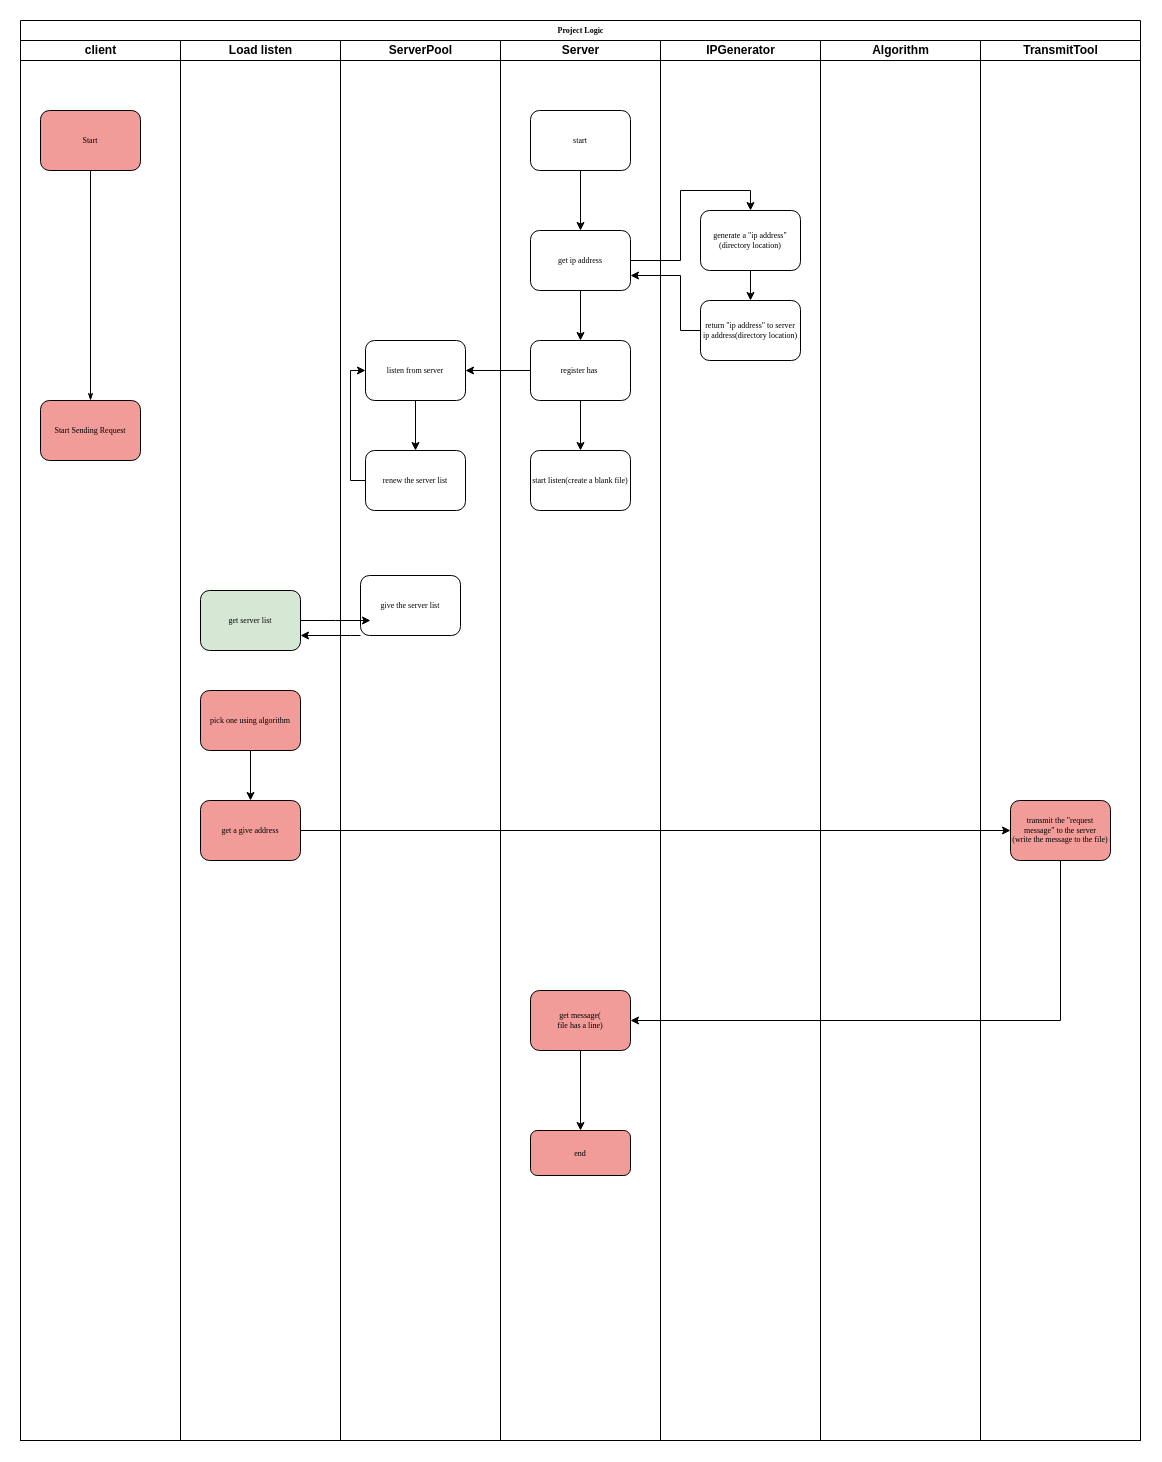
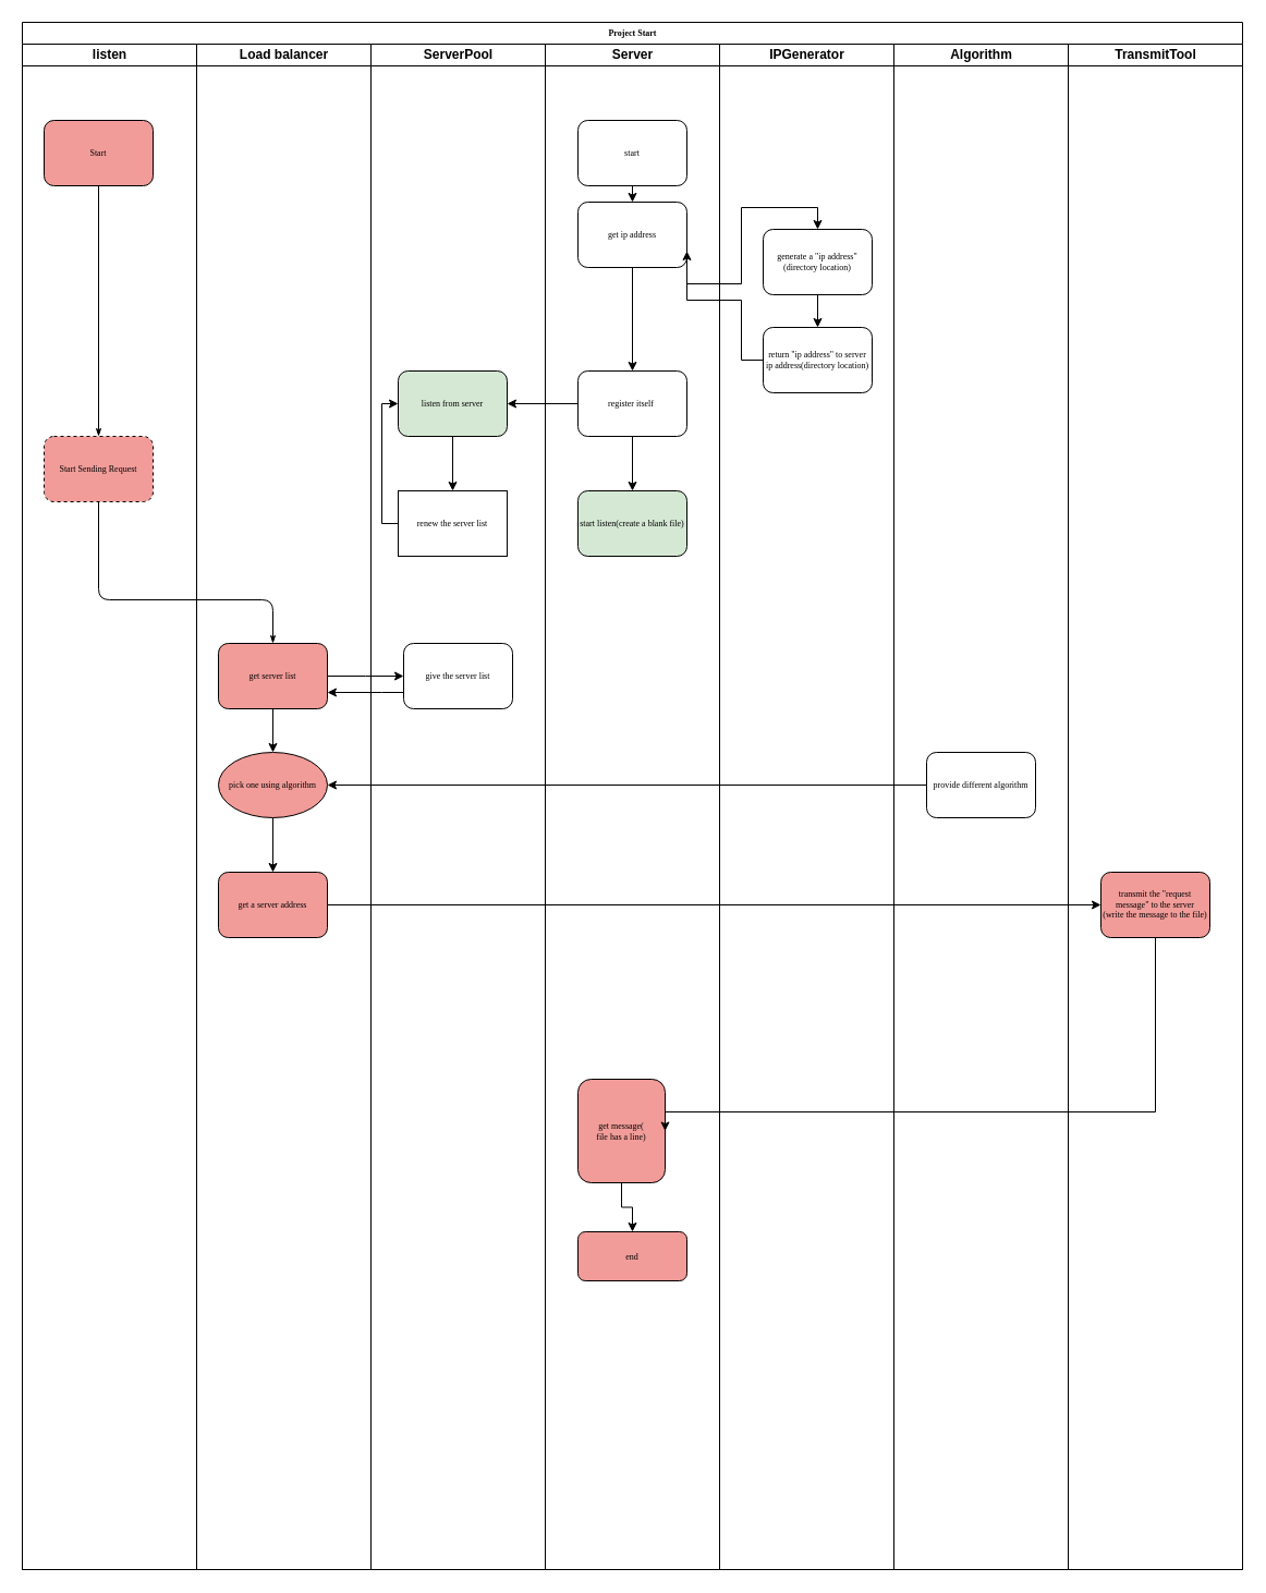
  <mxCell id="0" />
  <mxCell id="1" parent="0" />
- <mxCell id="2" value="Project Logic" style="swimlane;html=1;childLayout=stackLayout;startSize=20;rounded=0;shadow=0;labelBackgroundColor=none;strokeWidth=1;fontFamily=Verdana;fontSize=8;align=center;" parent="1" vertex="1"><mxGeometry x="20" y="20" width="1120" height="1420" as="geometry" /></mxCell>
- <mxCell id="3" value="client" style="swimlane;html=1;startSize=20;" parent="2" vertex="1"><mxGeometry y="20" width="160" height="1400" as="geometry" /></mxCell>
- <mxCell id="4" value="Start Sending Request" style="rounded=1;whiteSpace=wrap;html=1;shadow=0;labelBackgroundColor=none;strokeWidth=1;fontFamily=Verdana;fontSize=8;align=center;fillColor=#F19C99;" parent="3" vertex="1"><mxGeometry x="20" y="360" width="100" height="60" as="geometry" /></mxCell>
+ <mxCell id="2" value="Project Start" style="swimlane;html=1;childLayout=stackLayout;startSize=20;rounded=0;shadow=0;labelBackgroundColor=none;strokeWidth=1;fontFamily=Verdana;fontSize=8;align=center;" parent="1" vertex="1"><mxGeometry x="20" y="20" width="1120" height="1420" as="geometry" /></mxCell>
+ <mxCell id="3" value="listen" style="swimlane;html=1;startSize=20;" parent="2" vertex="1"><mxGeometry y="20" width="160" height="1400" as="geometry" /></mxCell>
+ <mxCell id="4" value="Start Sending Request" style="rounded=1;whiteSpace=wrap;html=1;shadow=0;labelBackgroundColor=none;strokeWidth=1;fontFamily=Verdana;fontSize=8;align=center;fillColor=#F19C99;dashed=1;" parent="3" vertex="1"><mxGeometry x="20" y="360" width="100" height="60" as="geometry" /></mxCell>
  <mxCell id="5" style="edgeStyle=orthogonalEdgeStyle;rounded=1;html=1;labelBackgroundColor=none;startArrow=none;startFill=0;startSize=5;endArrow=classicThin;endFill=1;endSize=5;jettySize=auto;orthogonalLoop=1;strokeWidth=1;fontFamily=Verdana;fontSize=8" edge="1" parent="3" source="6" target="4"><mxGeometry relative="1" as="geometry" /></mxCell>
  <mxCell id="6" value="Start" style="rounded=1;whiteSpace=wrap;html=1;shadow=0;labelBackgroundColor=none;strokeWidth=1;fontFamily=Verdana;fontSize=8;align=center;fillColor=#F19C99;" vertex="1" parent="3"><mxGeometry x="20" y="70" width="100" height="60" as="geometry" /></mxCell>
- <mxCell id="8" value="Load listen" style="swimlane;html=1;startSize=20;" parent="2" vertex="1"><mxGeometry x="160" y="20" width="160" height="1400" as="geometry" /></mxCell>
- <mxCell id="9" value="get server list" style="rounded=1;whiteSpace=wrap;html=1;shadow=0;labelBackgroundColor=none;strokeWidth=1;fontFamily=Verdana;fontSize=8;align=center;fillColor=#d5e8d4;" parent="8" vertex="1"><mxGeometry x="20" y="550" width="100" height="60" as="geometry" /></mxCell>
- <mxCell id="10" value="pick one using algorithm" style="rounded=1;whiteSpace=wrap;html=1;shadow=0;labelBackgroundColor=none;strokeWidth=1;fontFamily=Verdana;fontSize=8;align=center;fillColor=#F19C99;" vertex="1" parent="8"><mxGeometry x="20" y="650" width="100" height="60" as="geometry" /></mxCell>
- <mxCell id="12" value="get a give address" style="rounded=1;whiteSpace=wrap;html=1;shadow=0;labelBackgroundColor=none;strokeWidth=1;fontFamily=Verdana;fontSize=8;align=center;fillColor=#F19C99;" vertex="1" parent="8"><mxGeometry x="20" y="760" width="100" height="60" as="geometry" /></mxCell>
+ <mxCell id="7" style="edgeStyle=orthogonalEdgeStyle;rounded=1;html=1;labelBackgroundColor=none;startArrow=none;startFill=0;startSize=5;endArrow=classicThin;endFill=1;endSize=5;jettySize=auto;orthogonalLoop=1;strokeWidth=1;fontFamily=Verdana;fontSize=8" parent="2" source="4" target="9" edge="1"><mxGeometry relative="1" as="geometry"><Array as="points"><mxPoint x="70" y="530" /><mxPoint x="230" y="530" /></Array></mxGeometry></mxCell>
+ <mxCell id="8" value="Load balancer" style="swimlane;html=1;startSize=20;" parent="2" vertex="1"><mxGeometry x="160" y="20" width="160" height="1400" as="geometry" /></mxCell>
+ <mxCell id="9" value="get server list" style="rounded=1;whiteSpace=wrap;html=1;shadow=0;labelBackgroundColor=none;strokeWidth=1;fontFamily=Verdana;fontSize=8;align=center;fillColor=#F19C99;" parent="8" vertex="1"><mxGeometry x="20" y="550" width="100" height="60" as="geometry" /></mxCell>
+ <mxCell id="10" value="pick one using algorithm" style="ellipse;whiteSpace=wrap;html=1;shadow=0;labelBackgroundColor=none;strokeWidth=1;fontFamily=Verdana;fontSize=8;align=center;fillColor=#F19C99;" vertex="1" parent="8"><mxGeometry x="20" y="650" width="100" height="60" as="geometry" /></mxCell>
+ <mxCell id="11" style="edgeStyle=orthogonalEdgeStyle;rounded=0;orthogonalLoop=1;jettySize=auto;html=1;entryX=0.5;entryY=0;entryDx=0;entryDy=0;" edge="1" parent="8" source="9" target="10"><mxGeometry relative="1" as="geometry"><mxPoint x="70" y="640" as="targetPoint" /></mxGeometry></mxCell>
+ <mxCell id="12" value="get a server address" style="rounded=1;whiteSpace=wrap;html=1;shadow=0;labelBackgroundColor=none;strokeWidth=1;fontFamily=Verdana;fontSize=8;align=center;fillColor=#F19C99;" vertex="1" parent="8"><mxGeometry x="20" y="760" width="100" height="60" as="geometry" /></mxCell>
  <mxCell id="13" style="edgeStyle=orthogonalEdgeStyle;rounded=0;orthogonalLoop=1;jettySize=auto;html=1;entryX=0.5;entryY=0;entryDx=0;entryDy=0;" edge="1" parent="8" source="10" target="12"><mxGeometry relative="1" as="geometry"><mxPoint x="70" y="750" as="targetPoint" /></mxGeometry></mxCell>
  <mxCell id="14" value="ServerPool" style="swimlane;html=1;startSize=20;" parent="2" vertex="1"><mxGeometry x="320" y="20" width="160" height="1400" as="geometry" /></mxCell>
  <mxCell id="15" style="edgeStyle=orthogonalEdgeStyle;rounded=0;orthogonalLoop=1;jettySize=auto;html=1;" edge="1" parent="14" source="16" target="18"><mxGeometry relative="1" as="geometry" /></mxCell>
- <mxCell id="16" value="listen from server" style="rounded=1;whiteSpace=wrap;html=1;shadow=0;labelBackgroundColor=none;strokeWidth=1;fontFamily=Verdana;fontSize=8;align=center;" vertex="1" parent="14"><mxGeometry x="25" y="300" width="100" height="60" as="geometry" /></mxCell>
+ <mxCell id="16" value="listen from server" style="rounded=1;whiteSpace=wrap;html=1;shadow=0;labelBackgroundColor=none;strokeWidth=1;fontFamily=Verdana;fontSize=8;align=center;fillColor=#d5e8d4;" vertex="1" parent="14"><mxGeometry x="25" y="300" width="100" height="60" as="geometry" /></mxCell>
  <mxCell id="17" style="edgeStyle=orthogonalEdgeStyle;rounded=0;orthogonalLoop=1;jettySize=auto;html=1;entryX=0;entryY=0.5;entryDx=0;entryDy=0;" edge="1" parent="14" source="18" target="16"><mxGeometry relative="1" as="geometry"><Array as="points"><mxPoint x="10" y="440" /><mxPoint x="10" y="330" /></Array></mxGeometry></mxCell>
- <mxCell id="18" value="renew the server list" style="rounded=1;whiteSpace=wrap;html=1;shadow=0;labelBackgroundColor=none;strokeWidth=1;fontFamily=Verdana;fontSize=8;align=center;" vertex="1" parent="14"><mxGeometry x="25" y="410" width="100" height="60" as="geometry" /></mxCell>
- <mxCell id="19" value="give the server list" style="rounded=1;whiteSpace=wrap;html=1;shadow=0;labelBackgroundColor=none;strokeWidth=1;fontFamily=Verdana;fontSize=8;align=center;" vertex="1" parent="14"><mxGeometry x="20" y="535" width="100" height="60" as="geometry" /></mxCell>
+ <mxCell id="18" value="renew the server list" style="whiteSpace=wrap;html=1;shadow=0;labelBackgroundColor=none;strokeWidth=1;fontFamily=Verdana;fontSize=8;align=center;rounded=0;" vertex="1" parent="14"><mxGeometry x="25" y="410" width="100" height="60" as="geometry" /></mxCell>
+ <mxCell id="19" value="give the server list" style="rounded=1;whiteSpace=wrap;html=1;shadow=0;labelBackgroundColor=none;strokeWidth=1;fontFamily=Verdana;fontSize=8;align=center;" vertex="1" parent="14"><mxGeometry x="30" y="550" width="100" height="60" as="geometry" /></mxCell>
  <mxCell id="20" value="Server" style="swimlane;html=1;startSize=20;" parent="2" vertex="1"><mxGeometry x="480" y="20" width="160" height="1400" as="geometry" /></mxCell>
  <mxCell id="21" style="edgeStyle=orthogonalEdgeStyle;rounded=0;orthogonalLoop=1;jettySize=auto;html=1;exitX=0.5;exitY=1;exitDx=0;exitDy=0;entryX=0.5;entryY=0;entryDx=0;entryDy=0;" edge="1" parent="20" source="22" target="24"><mxGeometry relative="1" as="geometry"><mxPoint x="80" y="150" as="targetPoint" /></mxGeometry></mxCell>
  <mxCell id="22" value="start" style="rounded=1;whiteSpace=wrap;html=1;shadow=0;labelBackgroundColor=none;strokeWidth=1;fontFamily=Verdana;fontSize=8;align=center;" parent="20" vertex="1"><mxGeometry x="30" y="70" width="100" height="60" as="geometry" /></mxCell>
  <mxCell id="23" style="edgeStyle=orthogonalEdgeStyle;rounded=0;orthogonalLoop=1;jettySize=auto;html=1;entryX=0.5;entryY=0;entryDx=0;entryDy=0;" edge="1" parent="20" source="24" target="26"><mxGeometry relative="1" as="geometry" /></mxCell>
- <mxCell id="24" value="get ip address" style="rounded=1;whiteSpace=wrap;html=1;shadow=0;labelBackgroundColor=none;strokeWidth=1;fontFamily=Verdana;fontSize=8;align=center;" vertex="1" parent="20"><mxGeometry x="30" y="190" width="100" height="60" as="geometry" /></mxCell>
+ <mxCell id="24" value="get ip address" style="rounded=1;whiteSpace=wrap;html=1;shadow=0;labelBackgroundColor=none;strokeWidth=1;fontFamily=Verdana;fontSize=8;align=center;" vertex="1" parent="20"><mxGeometry x="30" y="145" width="100" height="60" as="geometry" /></mxCell>
  <mxCell id="25" style="edgeStyle=orthogonalEdgeStyle;rounded=0;orthogonalLoop=1;jettySize=auto;html=1;" edge="1" parent="20" source="26" target="27"><mxGeometry relative="1" as="geometry" /></mxCell>
- <mxCell id="26" value="register has&amp;nbsp;" style="rounded=1;whiteSpace=wrap;html=1;shadow=0;labelBackgroundColor=none;strokeWidth=1;fontFamily=Verdana;fontSize=8;align=center;" vertex="1" parent="20"><mxGeometry x="30" y="300" width="100" height="60" as="geometry" /></mxCell>
- <mxCell id="27" value="start listen(create a blank file)" style="rounded=1;whiteSpace=wrap;html=1;shadow=0;labelBackgroundColor=none;strokeWidth=1;fontFamily=Verdana;fontSize=8;align=center;" vertex="1" parent="20"><mxGeometry x="30" y="410" width="100" height="60" as="geometry" /></mxCell>
- <mxCell id="28" value="get message(&lt;br&gt;file has a line)" style="rounded=1;whiteSpace=wrap;html=1;shadow=0;labelBackgroundColor=none;strokeWidth=1;fontFamily=Verdana;fontSize=8;align=center;fillColor=#F19C99;" vertex="1" parent="20"><mxGeometry x="30" y="950" width="100" height="60" as="geometry" /></mxCell>
+ <mxCell id="26" value="register itself&amp;nbsp;" style="rounded=1;whiteSpace=wrap;html=1;shadow=0;labelBackgroundColor=none;strokeWidth=1;fontFamily=Verdana;fontSize=8;align=center;" vertex="1" parent="20"><mxGeometry x="30" y="300" width="100" height="60" as="geometry" /></mxCell>
+ <mxCell id="27" value="start listen(create a blank file)" style="rounded=1;whiteSpace=wrap;html=1;shadow=0;labelBackgroundColor=none;strokeWidth=1;fontFamily=Verdana;fontSize=8;align=center;fillColor=#d5e8d4;" vertex="1" parent="20"><mxGeometry x="30" y="410" width="100" height="60" as="geometry" /></mxCell>
+ <mxCell id="28" value="get message(&lt;br&gt;file has a line)" style="rounded=1;whiteSpace=wrap;html=1;shadow=0;labelBackgroundColor=none;strokeWidth=1;fontFamily=Verdana;fontSize=8;align=center;fillColor=#F19C99;" vertex="1" parent="20"><mxGeometry x="30" y="950" width="80" height="95" as="geometry" /></mxCell>
  <mxCell id="29" value="end" style="rounded=1;whiteSpace=wrap;html=1;shadow=0;labelBackgroundColor=none;strokeWidth=1;fontFamily=Verdana;fontSize=8;align=center;fillColor=#F19C99;" vertex="1" parent="20"><mxGeometry x="30" y="1090" width="100" height="45" as="geometry" /></mxCell>
  <mxCell id="30" style="edgeStyle=orthogonalEdgeStyle;rounded=0;orthogonalLoop=1;jettySize=auto;html=1;" edge="1" parent="20" source="28" target="29"><mxGeometry relative="1" as="geometry"><mxPoint x="80" y="1090" as="targetPoint" /></mxGeometry></mxCell>
  <mxCell id="31" value="IPGenerator" style="swimlane;html=1;startSize=20;" parent="2" vertex="1"><mxGeometry x="640" y="20" width="160" height="1400" as="geometry" /></mxCell>
  <mxCell id="32" value="return &quot;ip address&quot; to server&lt;br&gt;ip address(directory location)" style="rounded=1;whiteSpace=wrap;html=1;shadow=0;labelBackgroundColor=none;strokeWidth=1;fontFamily=Verdana;fontSize=8;align=center;" vertex="1" parent="31"><mxGeometry x="40" y="260" width="100" height="60" as="geometry" /></mxCell>
  <mxCell id="33" style="edgeStyle=orthogonalEdgeStyle;rounded=0;orthogonalLoop=1;jettySize=auto;html=1;entryX=0.5;entryY=0;entryDx=0;entryDy=0;" edge="1" parent="31" source="34" target="32"><mxGeometry relative="1" as="geometry" /></mxCell>
  <mxCell id="34" value="generate a &quot;ip address&quot;(directory location)" style="rounded=1;whiteSpace=wrap;html=1;shadow=0;labelBackgroundColor=none;strokeWidth=1;fontFamily=Verdana;fontSize=8;align=center;" vertex="1" parent="31"><mxGeometry x="40" y="170" width="100" height="60" as="geometry" /></mxCell>
  <mxCell id="35" style="edgeStyle=orthogonalEdgeStyle;rounded=0;orthogonalLoop=1;jettySize=auto;html=1;entryX=1;entryY=0.5;entryDx=0;entryDy=0;" edge="1" parent="2" source="26" target="16"><mxGeometry relative="1" as="geometry" /></mxCell>
  <mxCell id="36" style="edgeStyle=orthogonalEdgeStyle;rounded=0;orthogonalLoop=1;jettySize=auto;html=1;exitX=1;exitY=0.5;exitDx=0;exitDy=0;entryX=0;entryY=0.5;entryDx=0;entryDy=0;" edge="1" parent="2" source="9"><mxGeometry relative="1" as="geometry"><mxPoint x="350" y="600" as="targetPoint" /></mxGeometry></mxCell>
  <mxCell id="37" value="Algorithm" style="swimlane;html=1;startSize=20;" parent="2" vertex="1"><mxGeometry x="800" y="20" width="160" height="1400" as="geometry"><mxRectangle x="800" y="20" width="40" height="1120" as="alternateBounds" /></mxGeometry></mxCell>
+ <mxCell id="38" value="provide different algorithm" style="rounded=1;whiteSpace=wrap;html=1;shadow=0;labelBackgroundColor=none;strokeWidth=1;fontFamily=Verdana;fontSize=8;align=center;" vertex="1" parent="37"><mxGeometry x="30" y="650" width="100" height="60" as="geometry" /></mxCell>
+ <mxCell id="39" style="edgeStyle=orthogonalEdgeStyle;rounded=0;orthogonalLoop=1;jettySize=auto;html=1;entryX=1;entryY=0.5;entryDx=0;entryDy=0;" edge="1" parent="2" source="38" target="10"><mxGeometry relative="1" as="geometry" /></mxCell>
  <mxCell id="40" style="edgeStyle=orthogonalEdgeStyle;rounded=0;orthogonalLoop=1;jettySize=auto;html=1;entryX=1;entryY=0.75;entryDx=0;entryDy=0;" edge="1" parent="2" source="19" target="9"><mxGeometry relative="1" as="geometry"><Array as="points"><mxPoint x="330" y="615" /><mxPoint x="330" y="615" /></Array></mxGeometry></mxCell>
  <mxCell id="41" value="TransmitTool" style="swimlane;html=1;startSize=20;" vertex="1" parent="2"><mxGeometry x="960" y="20" width="160" height="1400" as="geometry"><mxRectangle x="800" y="20" width="40" height="1120" as="alternateBounds" /></mxGeometry></mxCell>
  <mxCell id="42" value="transmit the &quot;request message&quot; to the server&lt;br&gt;(write the message to the file)" style="rounded=1;whiteSpace=wrap;html=1;shadow=0;labelBackgroundColor=none;strokeWidth=1;fontFamily=Verdana;fontSize=8;align=center;fillColor=#F19C99;" vertex="1" parent="41"><mxGeometry x="30" y="760" width="100" height="60" as="geometry" /></mxCell>
  <mxCell id="43" style="edgeStyle=orthogonalEdgeStyle;rounded=0;orthogonalLoop=1;jettySize=auto;html=1;" edge="1" parent="2" source="12" target="42"><mxGeometry relative="1" as="geometry"><mxPoint x="230" y="870" as="targetPoint" /></mxGeometry></mxCell>
  <mxCell id="44" style="edgeStyle=orthogonalEdgeStyle;rounded=0;orthogonalLoop=1;jettySize=auto;html=1;entryX=1;entryY=0.5;entryDx=0;entryDy=0;" edge="1" parent="2" source="42" target="28"><mxGeometry relative="1" as="geometry"><Array as="points"><mxPoint x="1040" y="1000" /></Array></mxGeometry></mxCell>
  <mxCell id="45" style="edgeStyle=orthogonalEdgeStyle;rounded=0;orthogonalLoop=1;jettySize=auto;html=1;exitX=1;exitY=0.5;exitDx=0;exitDy=0;entryX=0.5;entryY=0;entryDx=0;entryDy=0;" edge="1" parent="2" source="24" target="34"><mxGeometry relative="1" as="geometry"><Array as="points"><mxPoint x="660" y="240" /><mxPoint x="660" y="170" /><mxPoint x="730" y="170" /></Array></mxGeometry></mxCell>
  <mxCell id="46" style="edgeStyle=orthogonalEdgeStyle;rounded=0;orthogonalLoop=1;jettySize=auto;html=1;entryX=1;entryY=0.75;entryDx=0;entryDy=0;" edge="1" parent="2" source="32" target="24"><mxGeometry relative="1" as="geometry"><Array as="points"><mxPoint x="660" y="310" /><mxPoint x="660" y="255" /></Array></mxGeometry></mxCell>
